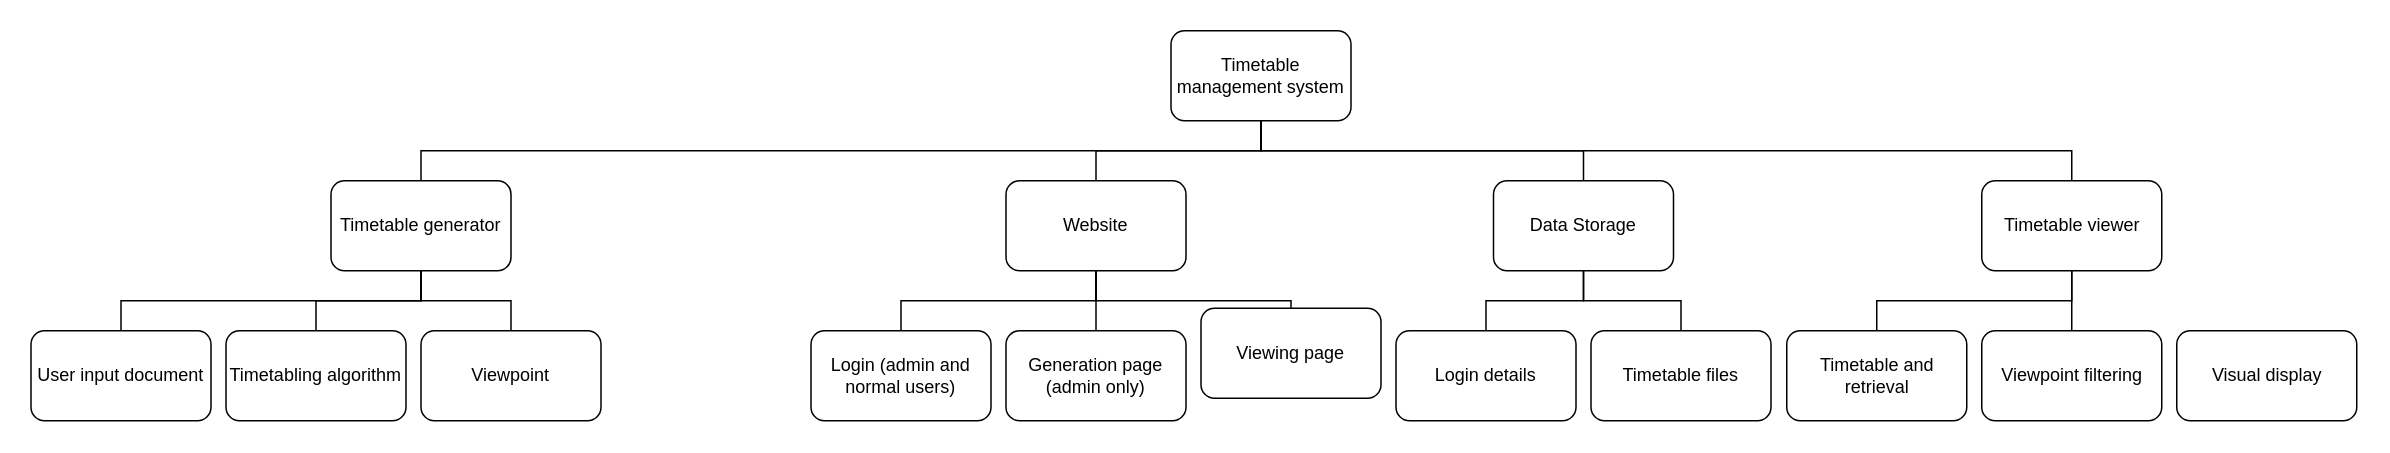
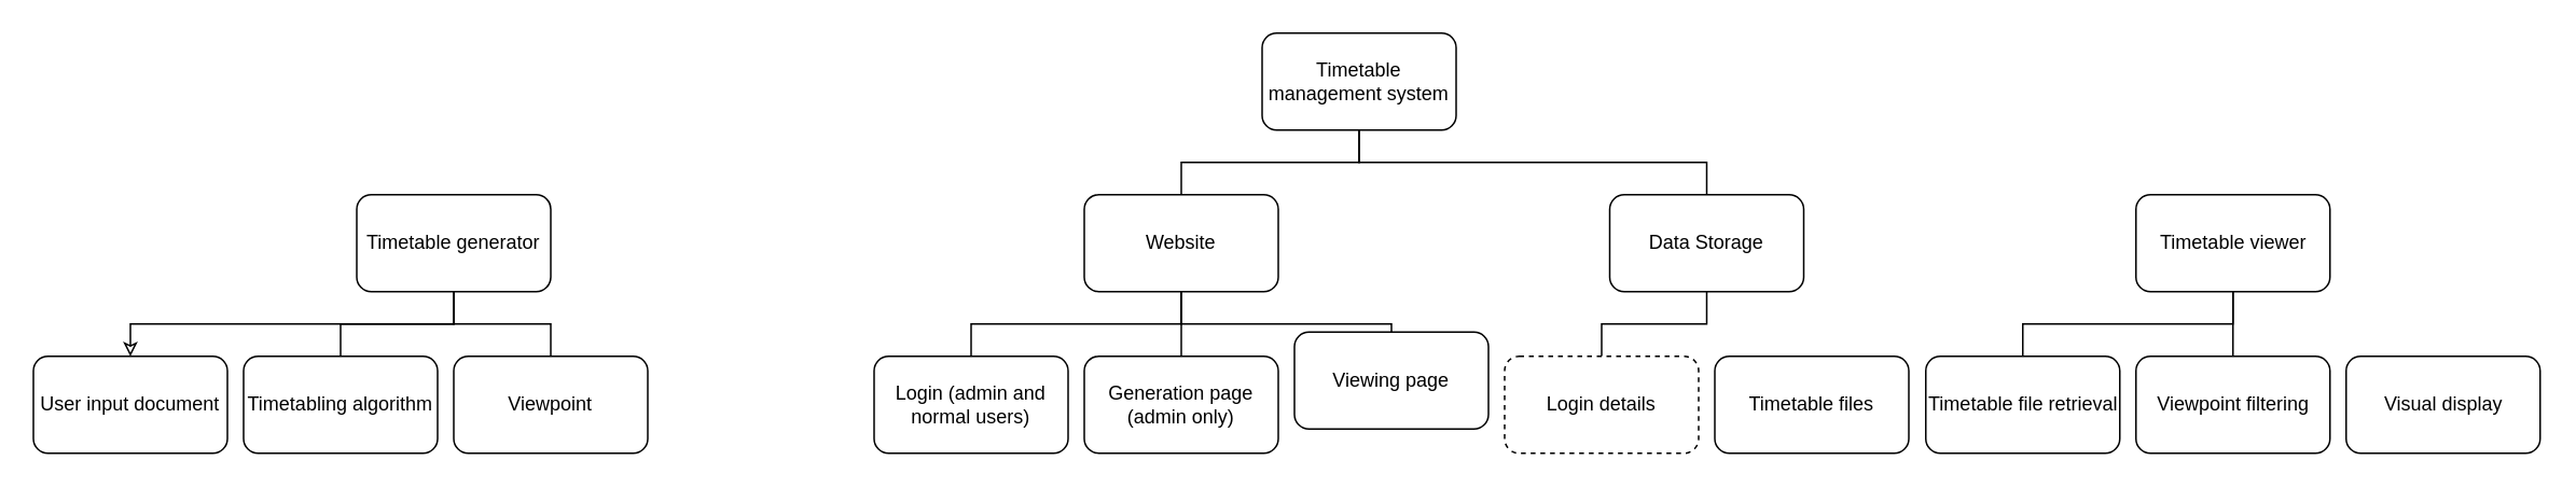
  <mxCell id="0" />
  <mxCell id="1" parent="0" />
- <mxCell id="2" style="edgeStyle=orthogonalEdgeStyle;rounded=0;orthogonalLoop=1;jettySize=auto;html=1;entryX=0.5;entryY=0;entryDx=0;entryDy=0;endArrow=none;endFill=0;exitX=0.5;exitY=1;exitDx=0;exitDy=0;" edge="1" parent="1" source="6" target="10"><mxGeometry relative="1" as="geometry"><mxPoint x="814" y="80" as="sourcePoint" /><mxPoint x="460" y="110" as="targetPoint" /><Array as="points"><mxPoint x="840" y="100" /><mxPoint x="280" y="100" /></Array></mxGeometry></mxCell>
- <mxCell id="3" style="edgeStyle=orthogonalEdgeStyle;rounded=0;orthogonalLoop=1;jettySize=auto;html=1;entryX=0.5;entryY=0;entryDx=0;entryDy=0;endArrow=none;endFill=0;exitX=0.5;exitY=1;exitDx=0;exitDy=0;" edge="1" parent="1" source="6" target="13"><mxGeometry relative="1" as="geometry"><mxPoint x="814" y="80" as="sourcePoint" /><mxPoint x="1167" y="110" as="targetPoint" /><Array as="points"><mxPoint x="840" y="100" /><mxPoint x="1381" y="100" /></Array></mxGeometry></mxCell>
  <mxCell id="4" style="edgeStyle=orthogonalEdgeStyle;rounded=0;orthogonalLoop=1;jettySize=auto;html=1;entryX=0.5;entryY=0;entryDx=0;entryDy=0;endArrow=none;endFill=0;exitX=0.5;exitY=1;exitDx=0;exitDy=0;" edge="1" parent="1" source="6" target="17"><mxGeometry relative="1" as="geometry" /></mxCell>
  <mxCell id="5" style="edgeStyle=orthogonalEdgeStyle;rounded=0;orthogonalLoop=1;jettySize=auto;html=1;entryX=0.5;entryY=0;entryDx=0;entryDy=0;endArrow=none;endFill=0;exitX=0.5;exitY=1;exitDx=0;exitDy=0;" edge="1" parent="1" source="6" target="20"><mxGeometry relative="1" as="geometry"><Array as="points"><mxPoint x="840" y="100" /><mxPoint x="1055" y="100" /></Array></mxGeometry></mxCell>
  <mxCell id="6" value="Timetable management system" style="rounded=1;whiteSpace=wrap;html=1;" vertex="1" parent="1"><mxGeometry x="780" y="20" width="120" height="60" as="geometry" /></mxCell>
- <mxCell id="7" style="edgeStyle=orthogonalEdgeStyle;rounded=0;orthogonalLoop=1;jettySize=auto;html=1;entryX=0.5;entryY=0;entryDx=0;entryDy=0;endArrow=none;endFill=0;exitX=0.5;exitY=1;exitDx=0;exitDy=0;" edge="1" parent="1" source="10" target="21"><mxGeometry relative="1" as="geometry"><Array as="points"><mxPoint x="280" y="200" /><mxPoint x="80" y="200" /></Array></mxGeometry></mxCell>
+ <mxCell id="7" style="edgeStyle=orthogonalEdgeStyle;rounded=0;orthogonalLoop=1;jettySize=auto;html=1;entryX=0.5;entryY=0;entryDx=0;entryDy=0;endArrow=classic;endFill=0;exitX=0.5;exitY=1;exitDx=0;exitDy=0;" edge="1" parent="1" source="10" target="21"><mxGeometry relative="1" as="geometry"><Array as="points"><mxPoint x="280" y="200" /><mxPoint x="80" y="200" /></Array></mxGeometry></mxCell>
  <mxCell id="8" style="edgeStyle=orthogonalEdgeStyle;rounded=0;orthogonalLoop=1;jettySize=auto;html=1;entryX=0.5;entryY=0;entryDx=0;entryDy=0;endArrow=none;endFill=0;" edge="1" parent="1" source="10" target="22"><mxGeometry relative="1" as="geometry" /></mxCell>
  <mxCell id="9" style="edgeStyle=orthogonalEdgeStyle;rounded=0;orthogonalLoop=1;jettySize=auto;html=1;entryX=0.5;entryY=0;entryDx=0;entryDy=0;endArrow=none;endFill=0;" edge="1" parent="1" source="10" target="23"><mxGeometry relative="1" as="geometry" /></mxCell>
  <mxCell id="10" value="Timetable generator" style="rounded=1;whiteSpace=wrap;html=1;" vertex="1" parent="1"><mxGeometry x="220" y="120" width="120" height="60" as="geometry" /></mxCell>
  <mxCell id="11" style="edgeStyle=orthogonalEdgeStyle;rounded=0;orthogonalLoop=1;jettySize=auto;html=1;entryX=0.5;entryY=0;entryDx=0;entryDy=0;endArrow=none;endFill=0;" edge="1" parent="1" source="13" target="29"><mxGeometry relative="1" as="geometry"><Array as="points"><mxPoint x="1381" y="200" /><mxPoint x="1251" y="200" /></Array></mxGeometry></mxCell>
  <mxCell id="12" style="edgeStyle=orthogonalEdgeStyle;rounded=0;orthogonalLoop=1;jettySize=auto;html=1;entryX=0.5;entryY=0;entryDx=0;entryDy=0;endArrow=none;endFill=0;" edge="1" parent="1" source="13" target="30"><mxGeometry relative="1" as="geometry" /></mxCell>
  <mxCell id="13" value="Timetable viewer" style="rounded=1;whiteSpace=wrap;html=1;" vertex="1" parent="1"><mxGeometry x="1320.5" y="120" width="120" height="60" as="geometry" /></mxCell>
  <mxCell id="14" style="edgeStyle=orthogonalEdgeStyle;rounded=0;orthogonalLoop=1;jettySize=auto;html=1;entryX=0.5;entryY=0;entryDx=0;entryDy=0;endArrow=none;endFill=0;" edge="1" parent="1" source="17" target="26"><mxGeometry relative="1" as="geometry"><Array as="points"><mxPoint x="730" y="200" /><mxPoint x="600" y="200" /></Array></mxGeometry></mxCell>
  <mxCell id="15" style="edgeStyle=orthogonalEdgeStyle;rounded=0;orthogonalLoop=1;jettySize=auto;html=1;entryX=0.5;entryY=0;entryDx=0;entryDy=0;endArrow=none;endFill=0;" edge="1" parent="1" source="17" target="27"><mxGeometry relative="1" as="geometry" /></mxCell>
  <mxCell id="16" style="edgeStyle=orthogonalEdgeStyle;rounded=0;orthogonalLoop=1;jettySize=auto;html=1;endArrow=none;endFill=0;" edge="1" parent="1" source="17" target="28"><mxGeometry relative="1" as="geometry"><Array as="points"><mxPoint x="730" y="200" /><mxPoint x="860" y="200" /></Array></mxGeometry></mxCell>
  <mxCell id="17" value="Website" style="rounded=1;whiteSpace=wrap;html=1;" vertex="1" parent="1"><mxGeometry x="670" y="120" width="120" height="60" as="geometry" /></mxCell>
  <mxCell id="18" style="edgeStyle=orthogonalEdgeStyle;rounded=0;orthogonalLoop=1;jettySize=auto;html=1;entryX=0.5;entryY=0;entryDx=0;entryDy=0;endArrow=none;endFill=0;" edge="1" parent="1" source="20" target="24"><mxGeometry relative="1" as="geometry" /></mxCell>
- <mxCell id="19" style="edgeStyle=orthogonalEdgeStyle;rounded=0;orthogonalLoop=1;jettySize=auto;html=1;endArrow=none;endFill=0;" edge="1" parent="1" source="20" target="25"><mxGeometry relative="1" as="geometry" /></mxCell>
  <mxCell id="20" value="Data Storage" style="rounded=1;whiteSpace=wrap;html=1;" vertex="1" parent="1"><mxGeometry x="995" y="120" width="120" height="60" as="geometry" /></mxCell>
  <mxCell id="21" value="User input document" style="rounded=1;whiteSpace=wrap;html=1;" vertex="1" parent="1"><mxGeometry x="20" y="220" width="120" height="60" as="geometry" /></mxCell>
  <mxCell id="22" value="Timetabling algorithm" style="rounded=1;whiteSpace=wrap;html=1;" vertex="1" parent="1"><mxGeometry x="150" y="220" width="120" height="60" as="geometry" /></mxCell>
  <mxCell id="23" value="Viewpoint" style="rounded=1;whiteSpace=wrap;html=1;" vertex="1" parent="1"><mxGeometry x="280" y="220" width="120" height="60" as="geometry" /></mxCell>
- <mxCell id="24" value="Login details" style="rounded=1;whiteSpace=wrap;html=1;" vertex="1" parent="1"><mxGeometry x="930" y="220" width="120" height="60" as="geometry" /></mxCell>
+ <mxCell id="24" value="Login details" style="rounded=1;whiteSpace=wrap;html=1;dashed=1;" vertex="1" parent="1"><mxGeometry x="930" y="220" width="120" height="60" as="geometry" /></mxCell>
  <mxCell id="25" value="Timetable files" style="rounded=1;whiteSpace=wrap;html=1;" vertex="1" parent="1"><mxGeometry x="1060" y="220" width="120" height="60" as="geometry" /></mxCell>
  <mxCell id="26" value="Login (admin and normal users)" style="rounded=1;whiteSpace=wrap;html=1;" vertex="1" parent="1"><mxGeometry x="540" y="220" width="120" height="60" as="geometry" /></mxCell>
  <mxCell id="27" value="Generation page (admin only)" style="rounded=1;whiteSpace=wrap;html=1;" vertex="1" parent="1"><mxGeometry x="670" y="220" width="120" height="60" as="geometry" /></mxCell>
  <mxCell id="28" value="Viewing page" style="rounded=1;whiteSpace=wrap;html=1;" vertex="1" parent="1"><mxGeometry x="800" y="205" width="120" height="60" as="geometry" /></mxCell>
- <mxCell id="29" value="Timetable and retrieval" style="rounded=1;whiteSpace=wrap;html=1;" vertex="1" parent="1"><mxGeometry x="1190.5" y="220" width="120" height="60" as="geometry" /></mxCell>
+ <mxCell id="29" value="Timetable file retrieval" style="rounded=1;whiteSpace=wrap;html=1;" vertex="1" parent="1"><mxGeometry x="1190.5" y="220" width="120" height="60" as="geometry" /></mxCell>
  <mxCell id="30" value="Viewpoint filtering" style="rounded=1;whiteSpace=wrap;html=1;" vertex="1" parent="1"><mxGeometry x="1320.5" y="220" width="120" height="60" as="geometry" /></mxCell>
  <mxCell id="31" value="Visual display" style="rounded=1;whiteSpace=wrap;html=1;" vertex="1" parent="1"><mxGeometry x="1450.5" y="220" width="120" height="60" as="geometry" /></mxCell>
